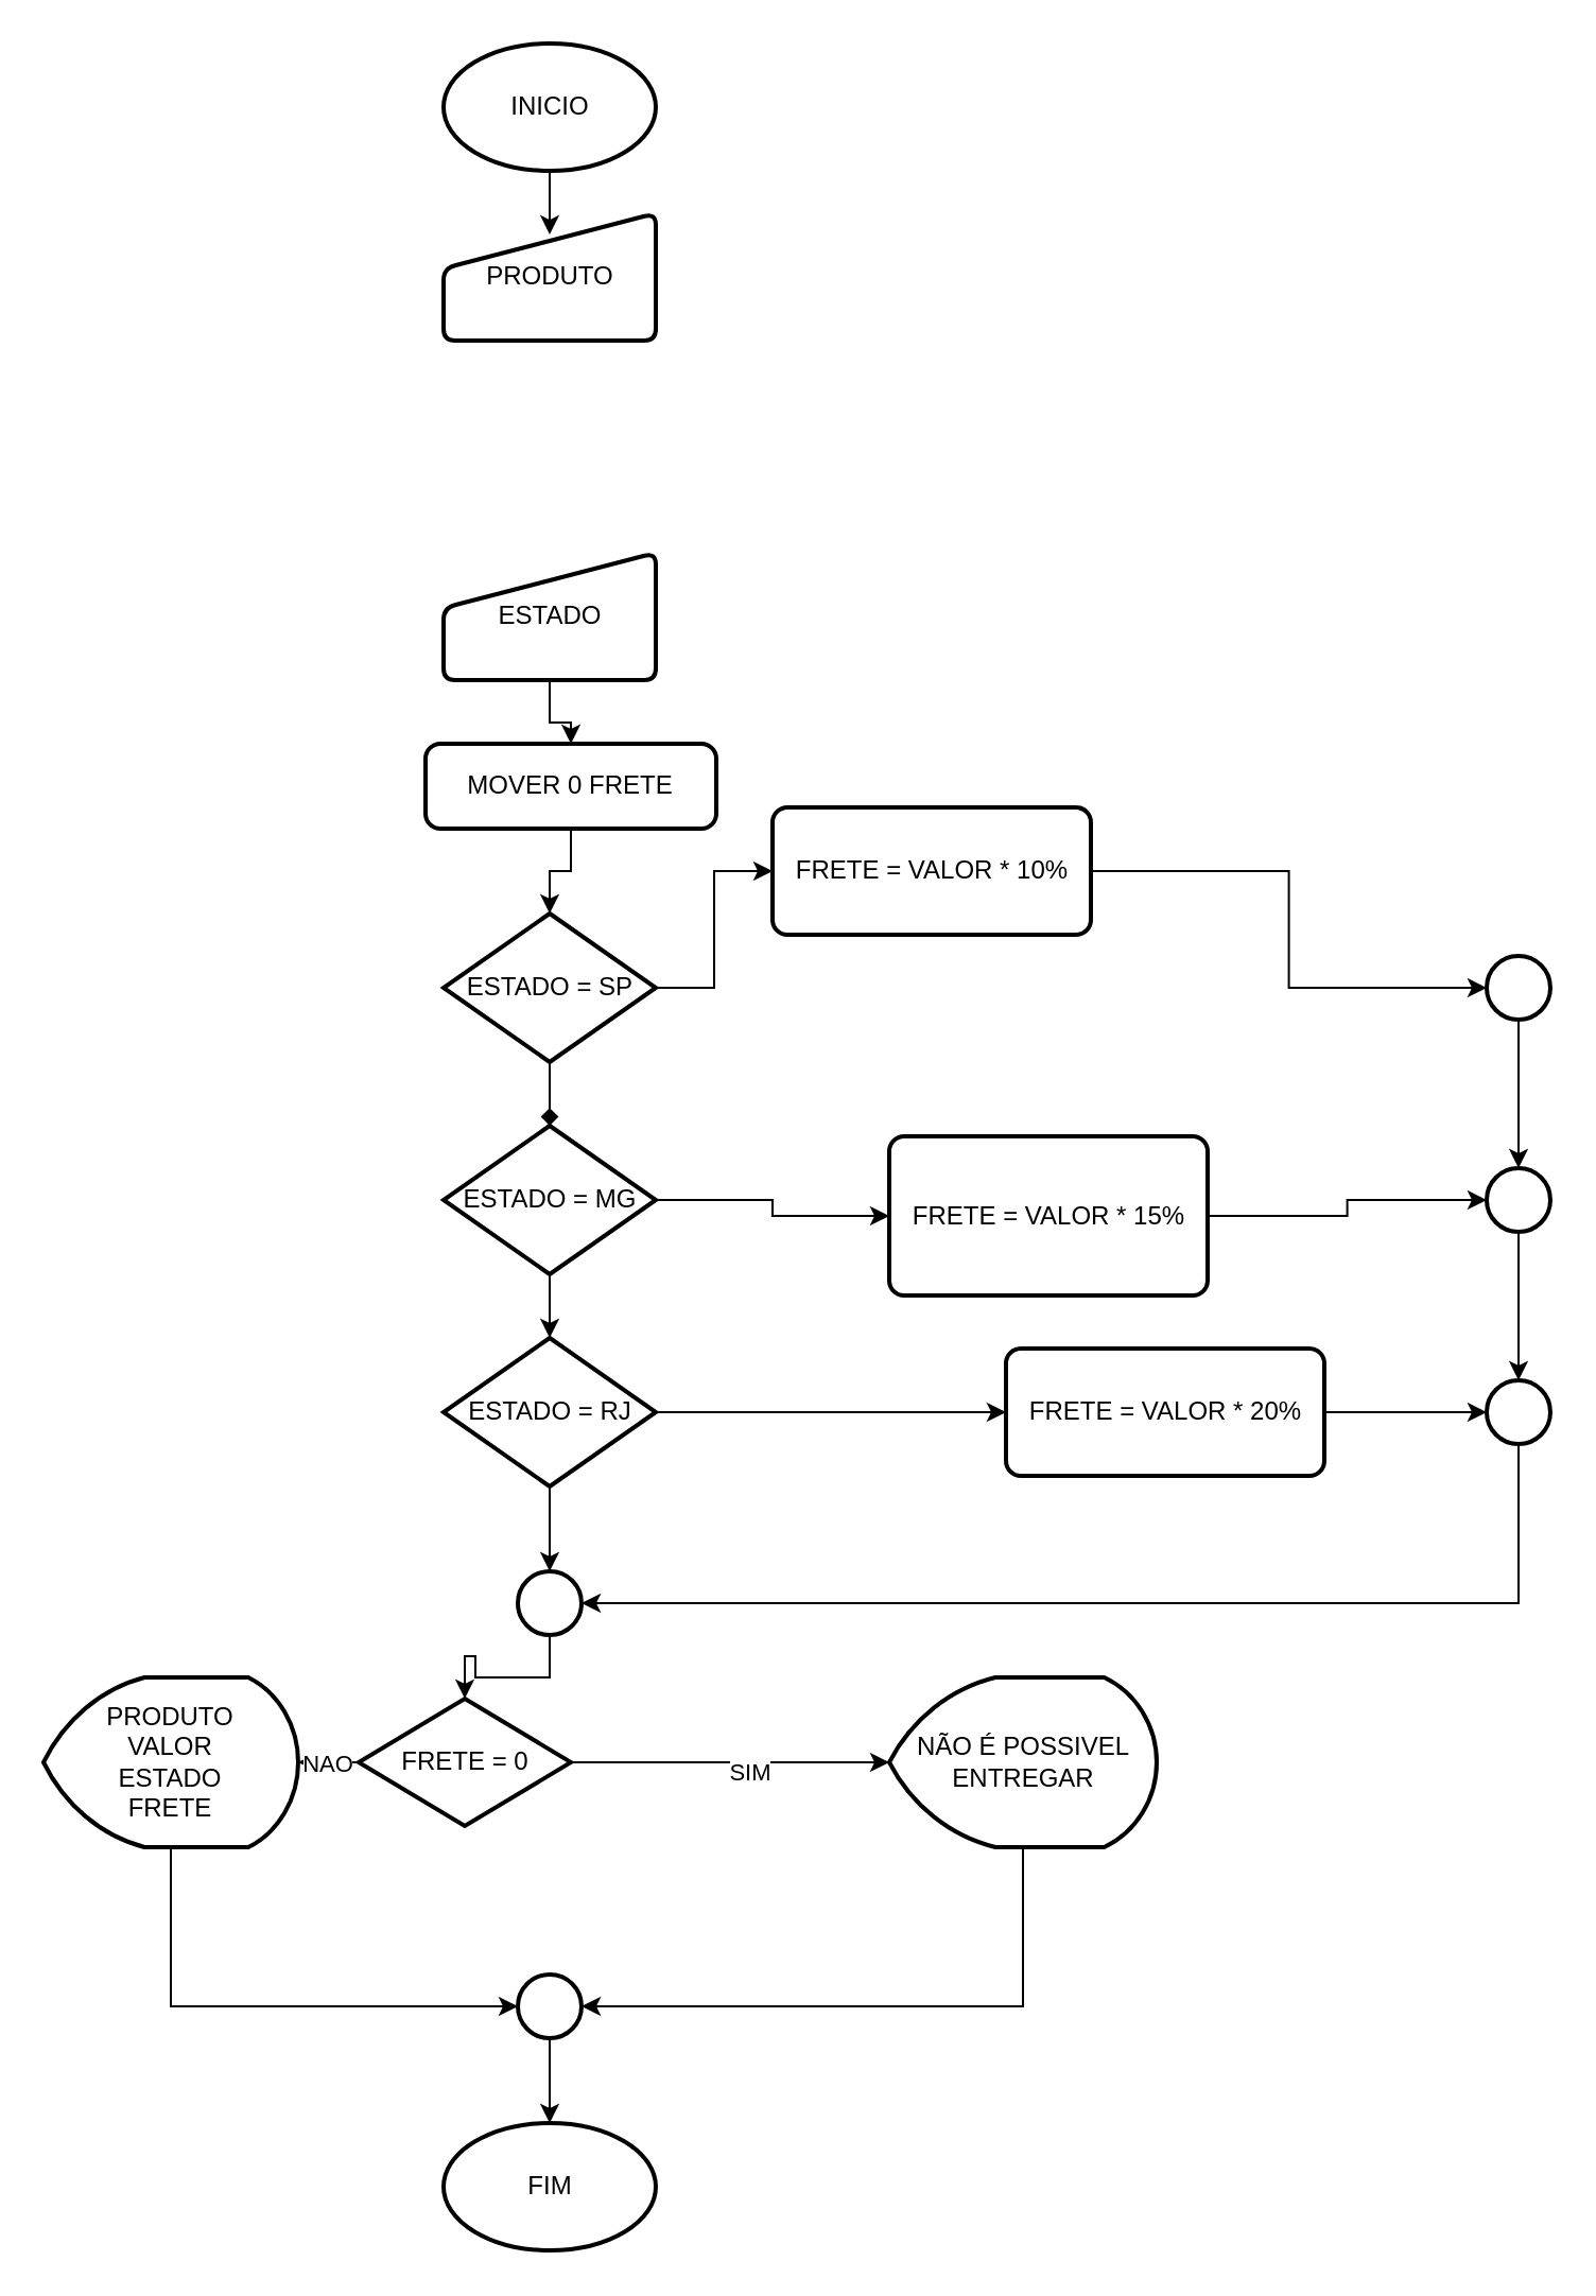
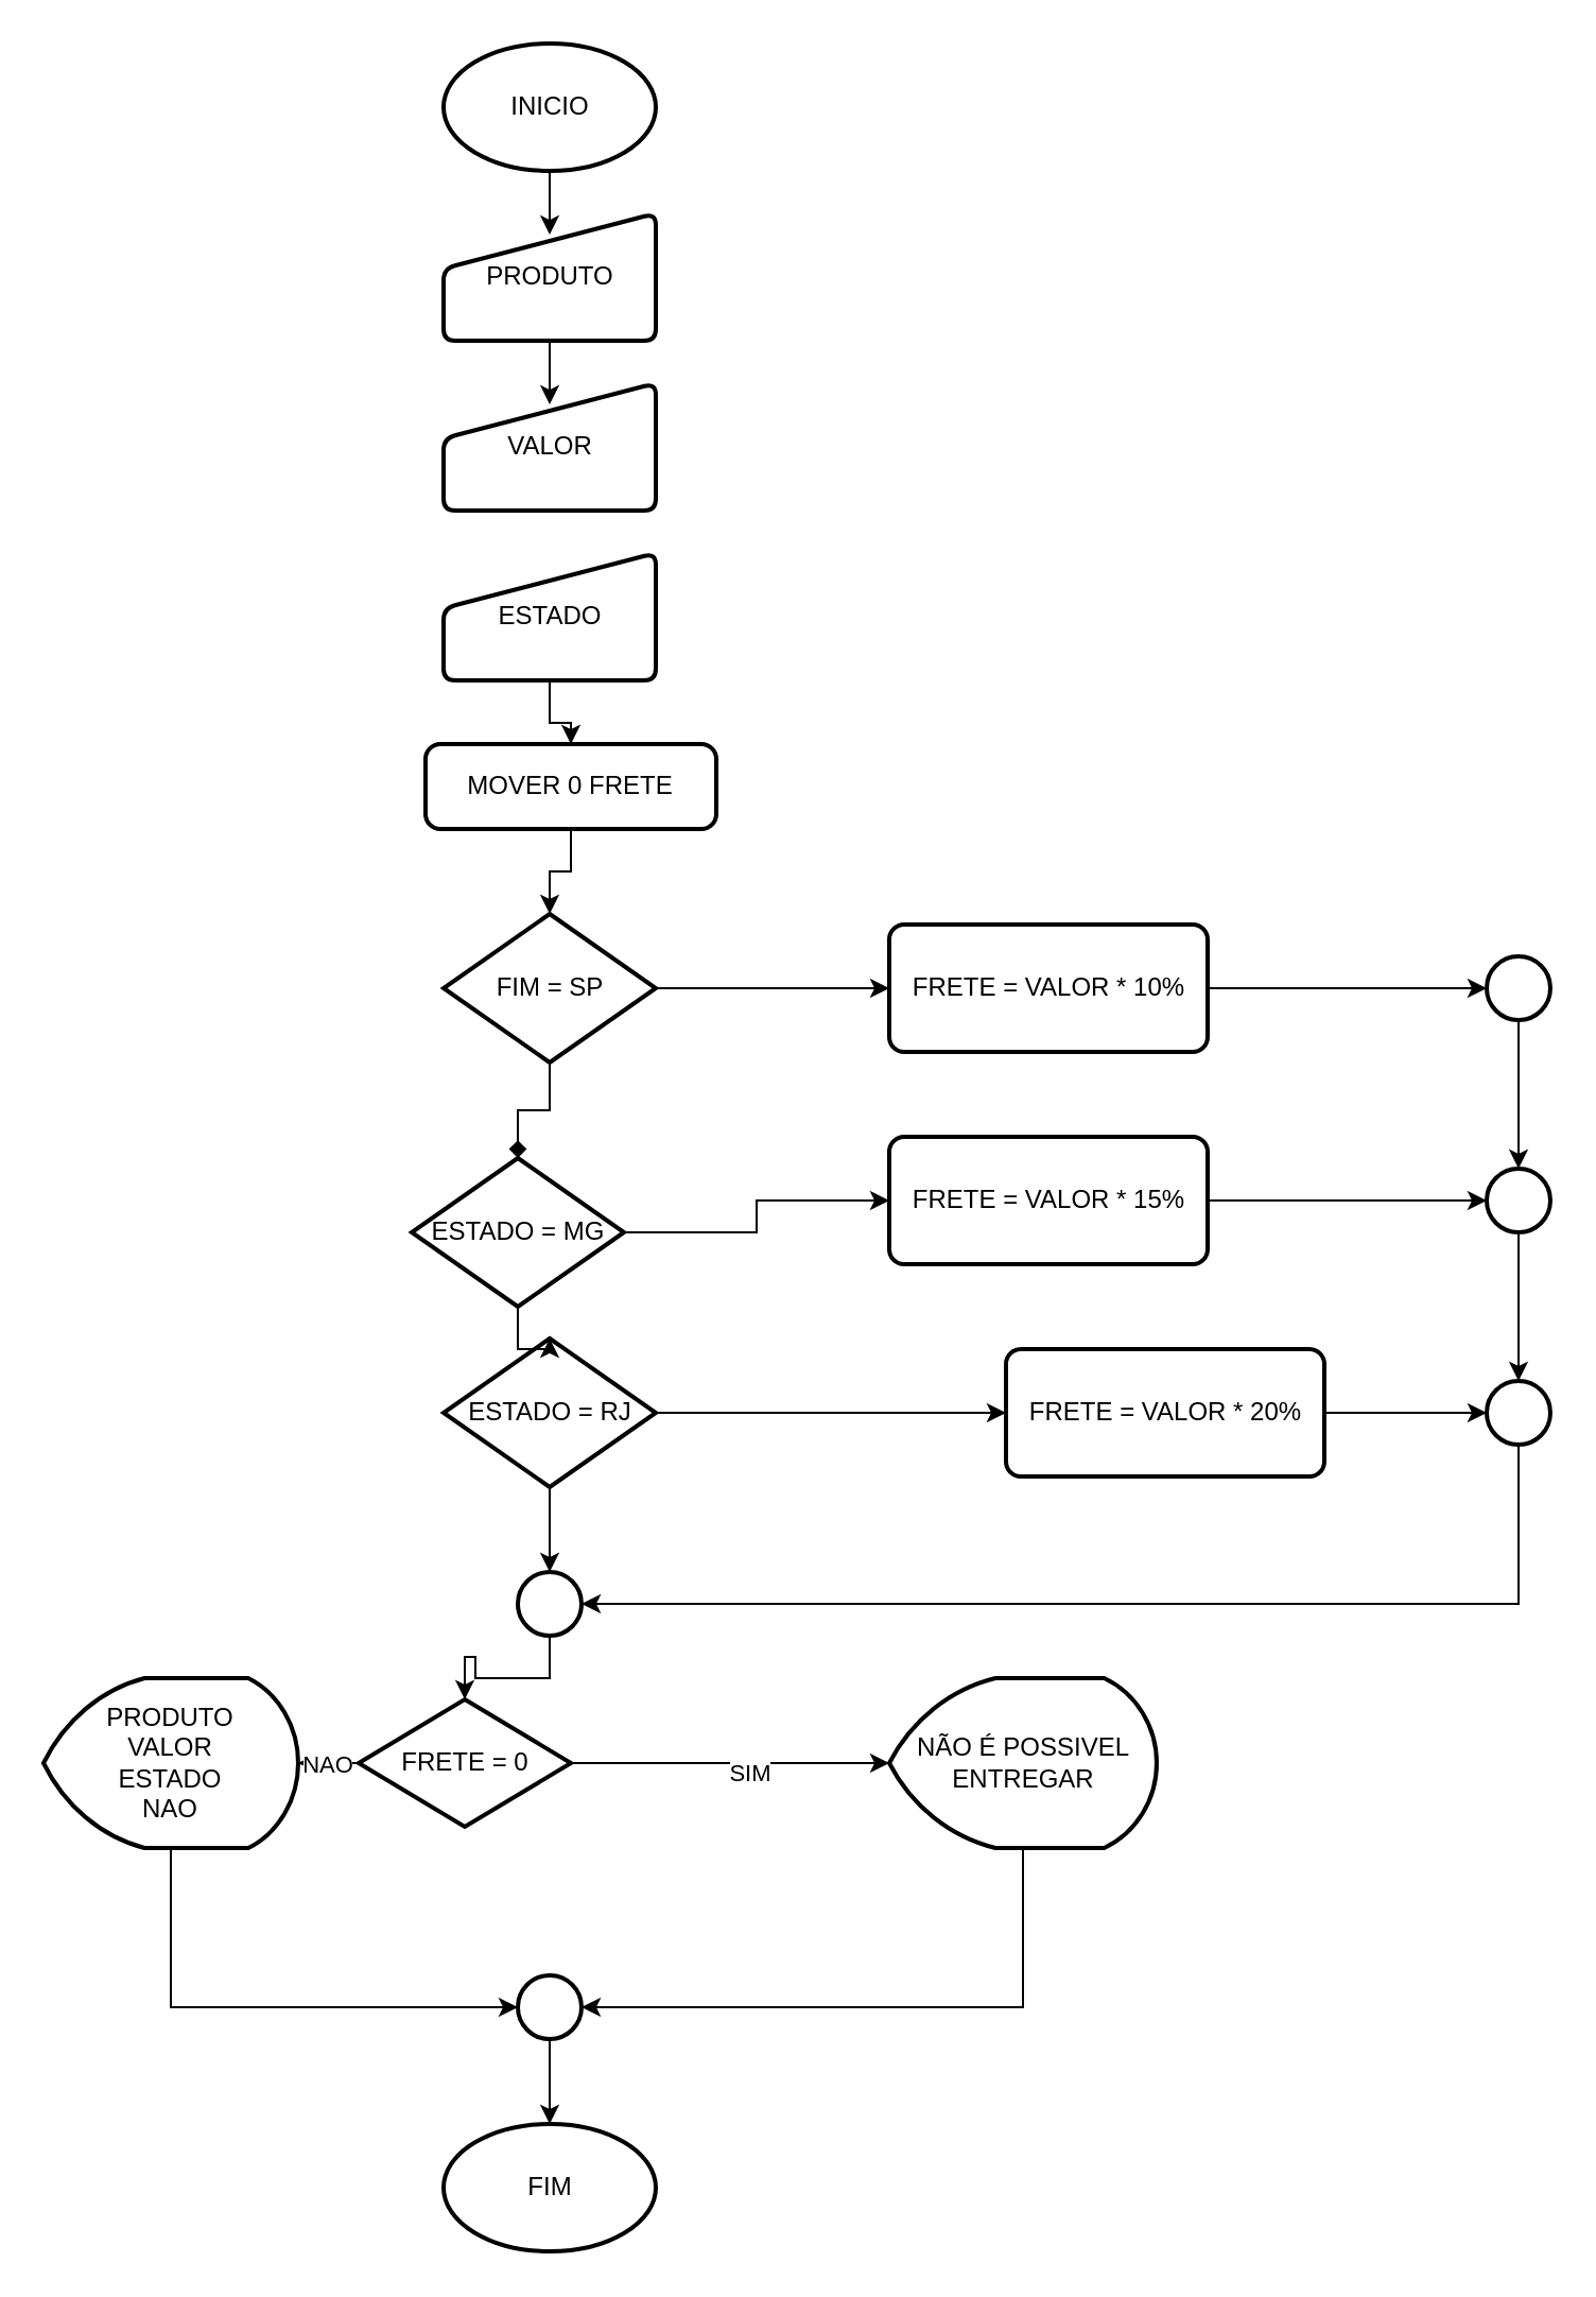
  <mxCell id="0" />
  <mxCell id="1" parent="0" />
  <mxCell id="2" value="INICIO" style="strokeWidth=2;html=1;shape=mxgraph.flowchart.start_1;whiteSpace=wrap;" vertex="1" parent="1"><mxGeometry x="208.5" y="20" width="100" height="60" as="geometry" /></mxCell>
  <mxCell id="3" value="FIM" style="strokeWidth=2;html=1;shape=mxgraph.flowchart.start_1;whiteSpace=wrap;" vertex="1" parent="1"><mxGeometry x="208.5" y="1000" width="100" height="60" as="geometry" /></mxCell>
  <mxCell id="4" value="PRODUTO" style="html=1;strokeWidth=2;shape=manualInput;whiteSpace=wrap;rounded=1;size=26;arcSize=11;" vertex="1" parent="1"><mxGeometry x="208.5" y="100" width="100" height="60" as="geometry" /></mxCell>
+ <mxCell id="5" value="VALOR" style="html=1;strokeWidth=2;shape=manualInput;whiteSpace=wrap;rounded=1;size=26;arcSize=11;" vertex="1" parent="1"><mxGeometry x="208.5" y="180" width="100" height="60" as="geometry" /></mxCell>
  <mxCell id="6" style="edgeStyle=orthogonalEdgeStyle;rounded=0;orthogonalLoop=1;jettySize=auto;html=1;entryX=0.5;entryY=0;entryDx=0;entryDy=0;" edge="1" parent="1" source="7" target="8"><mxGeometry relative="1" as="geometry" /></mxCell>
  <mxCell id="7" value="ESTADO" style="html=1;strokeWidth=2;shape=manualInput;whiteSpace=wrap;rounded=1;size=26;arcSize=11;" vertex="1" parent="1"><mxGeometry x="208.5" y="260" width="100" height="60" as="geometry" /></mxCell>
  <mxCell id="8" value="MOVER 0 FRETE" style="rounded=1;whiteSpace=wrap;html=1;absoluteArcSize=1;arcSize=14;strokeWidth=2;" vertex="1" parent="1"><mxGeometry x="200" y="350" width="137" height="40" as="geometry" /></mxCell>
  <mxCell id="9" style="edgeStyle=orthogonalEdgeStyle;rounded=0;orthogonalLoop=1;jettySize=auto;html=1;entryX=0;entryY=0.5;entryDx=0;entryDy=0;" edge="1" parent="1" source="10" target="11"><mxGeometry relative="1" as="geometry" /></mxCell>
- <mxCell id="10" value="ESTADO = SP" style="strokeWidth=2;html=1;shape=mxgraph.flowchart.decision;whiteSpace=wrap;" vertex="1" parent="1"><mxGeometry x="208.5" y="430" width="100" height="70" as="geometry" /></mxCell>
- <mxCell id="11" value="FRETE = VALOR * 10%" style="rounded=1;whiteSpace=wrap;html=1;absoluteArcSize=1;arcSize=14;strokeWidth=2;" vertex="1" parent="1"><mxGeometry x="363.5" y="380" width="150" height="60" as="geometry" /></mxCell>
+ <mxCell id="10" value="FIM = SP" style="strokeWidth=2;html=1;shape=mxgraph.flowchart.decision;whiteSpace=wrap;" vertex="1" parent="1"><mxGeometry x="208.5" y="430" width="100" height="70" as="geometry" /></mxCell>
+ <mxCell id="11" value="FRETE = VALOR * 10%" style="rounded=1;whiteSpace=wrap;html=1;absoluteArcSize=1;arcSize=14;strokeWidth=2;" vertex="1" parent="1"><mxGeometry x="418.5" y="435" width="150" height="60" as="geometry" /></mxCell>
  <mxCell id="12" style="edgeStyle=orthogonalEdgeStyle;rounded=0;orthogonalLoop=1;jettySize=auto;html=1;entryX=0;entryY=0.5;entryDx=0;entryDy=0;" edge="1" parent="1" source="13" target="16"><mxGeometry relative="1" as="geometry" /></mxCell>
- <mxCell id="13" value="ESTADO = MG" style="strokeWidth=2;html=1;shape=mxgraph.flowchart.decision;whiteSpace=wrap;" vertex="1" parent="1"><mxGeometry x="208.5" y="530" width="100" height="70" as="geometry" /></mxCell>
+ <mxCell id="13" value="ESTADO = MG" style="strokeWidth=2;html=1;shape=mxgraph.flowchart.decision;whiteSpace=wrap;" vertex="1" parent="1"><mxGeometry x="193.5" y="545" width="100" height="70" as="geometry" /></mxCell>
  <mxCell id="14" style="edgeStyle=orthogonalEdgeStyle;rounded=0;orthogonalLoop=1;jettySize=auto;html=1;entryX=0;entryY=0.5;entryDx=0;entryDy=0;" edge="1" parent="1" source="15" target="17"><mxGeometry relative="1" as="geometry" /></mxCell>
  <mxCell id="15" value="ESTADO = RJ" style="strokeWidth=2;html=1;shape=mxgraph.flowchart.decision;whiteSpace=wrap;" vertex="1" parent="1"><mxGeometry x="208.5" y="630" width="100" height="70" as="geometry" /></mxCell>
- <mxCell id="16" value="FRETE = VALOR * 15%" style="rounded=1;whiteSpace=wrap;html=1;absoluteArcSize=1;arcSize=14;strokeWidth=2;" vertex="1" parent="1"><mxGeometry x="418.5" y="535" width="150" height="75" as="geometry" /></mxCell>
+ <mxCell id="16" value="FRETE = VALOR * 15%" style="rounded=1;whiteSpace=wrap;html=1;absoluteArcSize=1;arcSize=14;strokeWidth=2;" vertex="1" parent="1"><mxGeometry x="418.5" y="535" width="150" height="60" as="geometry" /></mxCell>
  <mxCell id="17" value="FRETE = VALOR * 20%" style="rounded=1;whiteSpace=wrap;html=1;absoluteArcSize=1;arcSize=14;strokeWidth=2;" vertex="1" parent="1"><mxGeometry x="473.5" y="635" width="150" height="60" as="geometry" /></mxCell>
  <mxCell id="18" style="edgeStyle=orthogonalEdgeStyle;rounded=0;orthogonalLoop=1;jettySize=auto;html=1;entryX=0.5;entryY=0.167;entryDx=0;entryDy=0;entryPerimeter=0;" edge="1" parent="1" source="2" target="4"><mxGeometry relative="1" as="geometry" /></mxCell>
+ <mxCell id="19" style="edgeStyle=orthogonalEdgeStyle;rounded=0;orthogonalLoop=1;jettySize=auto;html=1;entryX=0.5;entryY=0.167;entryDx=0;entryDy=0;entryPerimeter=0;" edge="1" parent="1" source="4" target="5"><mxGeometry relative="1" as="geometry" /></mxCell>
  <mxCell id="20" style="edgeStyle=orthogonalEdgeStyle;rounded=0;orthogonalLoop=1;jettySize=auto;html=1;entryX=0.5;entryY=0;entryDx=0;entryDy=0;entryPerimeter=0;" edge="1" parent="1" source="8" target="10"><mxGeometry relative="1" as="geometry" /></mxCell>
  <mxCell id="21" style="edgeStyle=orthogonalEdgeStyle;rounded=0;orthogonalLoop=1;jettySize=auto;html=1;entryX=0.5;entryY=0;entryDx=0;entryDy=0;entryPerimeter=0;endArrow=diamond;" edge="1" parent="1" source="10" target="13"><mxGeometry relative="1" as="geometry" /></mxCell>
  <mxCell id="22" style="edgeStyle=orthogonalEdgeStyle;rounded=0;orthogonalLoop=1;jettySize=auto;html=1;entryX=0.5;entryY=0;entryDx=0;entryDy=0;entryPerimeter=0;" edge="1" parent="1" source="13" target="15"><mxGeometry relative="1" as="geometry" /></mxCell>
  <mxCell id="23" value="" style="strokeWidth=2;html=1;shape=mxgraph.flowchart.start_2;whiteSpace=wrap;" vertex="1" parent="1"><mxGeometry x="700" y="450" width="30" height="30" as="geometry" /></mxCell>
  <mxCell id="24" style="edgeStyle=orthogonalEdgeStyle;rounded=0;orthogonalLoop=1;jettySize=auto;html=1;entryX=0;entryY=0.5;entryDx=0;entryDy=0;entryPerimeter=0;" edge="1" parent="1" source="11" target="23"><mxGeometry relative="1" as="geometry" /></mxCell>
  <mxCell id="25" value="" style="strokeWidth=2;html=1;shape=mxgraph.flowchart.start_2;whiteSpace=wrap;" vertex="1" parent="1"><mxGeometry x="700" y="550" width="30" height="30" as="geometry" /></mxCell>
  <mxCell id="26" value="" style="strokeWidth=2;html=1;shape=mxgraph.flowchart.start_2;whiteSpace=wrap;" vertex="1" parent="1"><mxGeometry x="700" y="650" width="30" height="30" as="geometry" /></mxCell>
  <mxCell id="27" style="edgeStyle=orthogonalEdgeStyle;rounded=0;orthogonalLoop=1;jettySize=auto;html=1;entryX=0;entryY=0.5;entryDx=0;entryDy=0;entryPerimeter=0;" edge="1" parent="1" source="16" target="25"><mxGeometry relative="1" as="geometry" /></mxCell>
  <mxCell id="28" style="edgeStyle=orthogonalEdgeStyle;rounded=0;orthogonalLoop=1;jettySize=auto;html=1;entryX=0;entryY=0.5;entryDx=0;entryDy=0;entryPerimeter=0;" edge="1" parent="1" source="17" target="26"><mxGeometry relative="1" as="geometry" /></mxCell>
  <mxCell id="29" value="" style="strokeWidth=2;html=1;shape=mxgraph.flowchart.start_2;whiteSpace=wrap;" vertex="1" parent="1"><mxGeometry x="243.5" y="740" width="30" height="30" as="geometry" /></mxCell>
  <mxCell id="30" style="edgeStyle=orthogonalEdgeStyle;rounded=0;orthogonalLoop=1;jettySize=auto;html=1;entryX=0.5;entryY=0;entryDx=0;entryDy=0;entryPerimeter=0;" edge="1" parent="1" source="15" target="29"><mxGeometry relative="1" as="geometry" /></mxCell>
  <mxCell id="31" style="edgeStyle=orthogonalEdgeStyle;rounded=0;orthogonalLoop=1;jettySize=auto;html=1;entryX=1;entryY=0.5;entryDx=0;entryDy=0;entryPerimeter=0;" edge="1" parent="1" source="26" target="29"><mxGeometry relative="1" as="geometry"><Array as="points"><mxPoint x="715" y="755" /></Array></mxGeometry></mxCell>
  <mxCell id="32" style="edgeStyle=orthogonalEdgeStyle;rounded=0;orthogonalLoop=1;jettySize=auto;html=1;entryX=0.5;entryY=0;entryDx=0;entryDy=0;entryPerimeter=0;" edge="1" parent="1" source="23" target="25"><mxGeometry relative="1" as="geometry" /></mxCell>
  <mxCell id="33" style="edgeStyle=orthogonalEdgeStyle;rounded=0;orthogonalLoop=1;jettySize=auto;html=1;entryX=0.5;entryY=0;entryDx=0;entryDy=0;entryPerimeter=0;" edge="1" parent="1" source="25" target="26"><mxGeometry relative="1" as="geometry" /></mxCell>
  <mxCell id="34" value="FRETE = 0" style="strokeWidth=2;html=1;shape=mxgraph.flowchart.decision;whiteSpace=wrap;" vertex="1" parent="1"><mxGeometry x="168.5" y="800" width="100" height="60" as="geometry" /></mxCell>
  <mxCell id="35" value="NÃO É POSSIVEL ENTREGAR" style="strokeWidth=2;html=1;shape=mxgraph.flowchart.display;whiteSpace=wrap;" vertex="1" parent="1"><mxGeometry x="418.5" y="790" width="126" height="80" as="geometry" /></mxCell>
  <mxCell id="36" style="edgeStyle=orthogonalEdgeStyle;rounded=0;orthogonalLoop=1;jettySize=auto;html=1;entryX=0;entryY=0.5;entryDx=0;entryDy=0;entryPerimeter=0;" edge="1" parent="1" source="34" target="35"><mxGeometry relative="1" as="geometry" /></mxCell>
  <mxCell id="37" value="SIM" style="edgeLabel;html=1;align=center;verticalAlign=middle;resizable=0;points=[];" vertex="1" connectable="0" parent="36"><mxGeometry x="0.118" y="-4" relative="1" as="geometry"><mxPoint as="offset" /></mxGeometry></mxCell>
- <mxCell id="38" value="PRODUTO&lt;div&gt;VALOR&lt;/div&gt;&lt;div&gt;ESTADO&lt;/div&gt;&lt;div&gt;FRETE&lt;/div&gt;" style="strokeWidth=2;html=1;shape=mxgraph.flowchart.display;whiteSpace=wrap;" vertex="1" parent="1"><mxGeometry x="20" y="790" width="120" height="80" as="geometry" /></mxCell>
+ <mxCell id="38" value="PRODUTO&lt;div&gt;VALOR&lt;/div&gt;&lt;div&gt;ESTADO&lt;/div&gt;&lt;div&gt;NAO&lt;/div&gt;" style="strokeWidth=2;html=1;shape=mxgraph.flowchart.display;whiteSpace=wrap;" vertex="1" parent="1"><mxGeometry x="20" y="790" width="120" height="80" as="geometry" /></mxCell>
  <mxCell id="39" value="" style="strokeWidth=2;html=1;shape=mxgraph.flowchart.start_2;whiteSpace=wrap;" vertex="1" parent="1"><mxGeometry x="243.5" y="930" width="30" height="30" as="geometry" /></mxCell>
  <mxCell id="40" style="edgeStyle=orthogonalEdgeStyle;rounded=0;orthogonalLoop=1;jettySize=auto;html=1;entryX=1;entryY=0.5;entryDx=0;entryDy=0;entryPerimeter=0;" edge="1" parent="1" source="35" target="39"><mxGeometry relative="1" as="geometry"><Array as="points"><mxPoint x="482" y="945" /></Array></mxGeometry></mxCell>
  <mxCell id="41" style="edgeStyle=orthogonalEdgeStyle;rounded=0;orthogonalLoop=1;jettySize=auto;html=1;entryX=0.5;entryY=0;entryDx=0;entryDy=0;entryPerimeter=0;" edge="1" parent="1" source="39" target="3"><mxGeometry relative="1" as="geometry" /></mxCell>
  <mxCell id="42" style="edgeStyle=orthogonalEdgeStyle;rounded=0;orthogonalLoop=1;jettySize=auto;html=1;entryX=0.5;entryY=0;entryDx=0;entryDy=0;entryPerimeter=0;" edge="1" parent="1" source="29" target="34"><mxGeometry relative="1" as="geometry" /></mxCell>
  <mxCell id="43" style="edgeStyle=orthogonalEdgeStyle;rounded=0;orthogonalLoop=1;jettySize=auto;html=1;entryX=1;entryY=0.5;entryDx=0;entryDy=0;entryPerimeter=0;" edge="1" parent="1" source="34" target="38"><mxGeometry relative="1" as="geometry" /></mxCell>
  <mxCell id="44" value="NAO" style="edgeLabel;html=1;align=center;verticalAlign=middle;resizable=0;points=[];" vertex="1" connectable="0" parent="43"><mxGeometry x="-0.022" relative="1" as="geometry"><mxPoint as="offset" /></mxGeometry></mxCell>
  <mxCell id="45" style="edgeStyle=orthogonalEdgeStyle;rounded=0;orthogonalLoop=1;jettySize=auto;html=1;entryX=0;entryY=0.5;entryDx=0;entryDy=0;entryPerimeter=0;" edge="1" parent="1" source="38" target="39"><mxGeometry relative="1" as="geometry"><Array as="points"><mxPoint x="80" y="945" /></Array></mxGeometry></mxCell>
